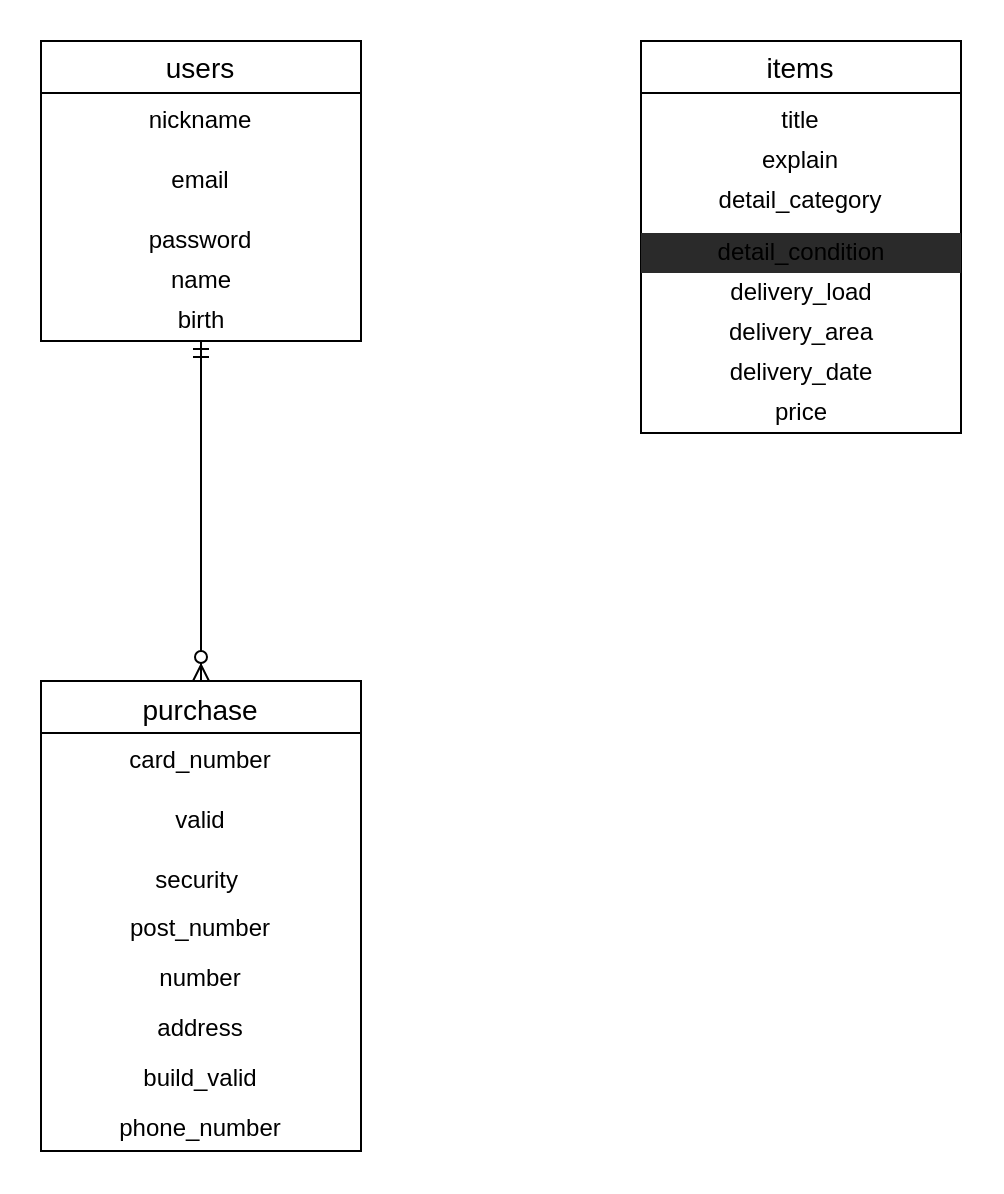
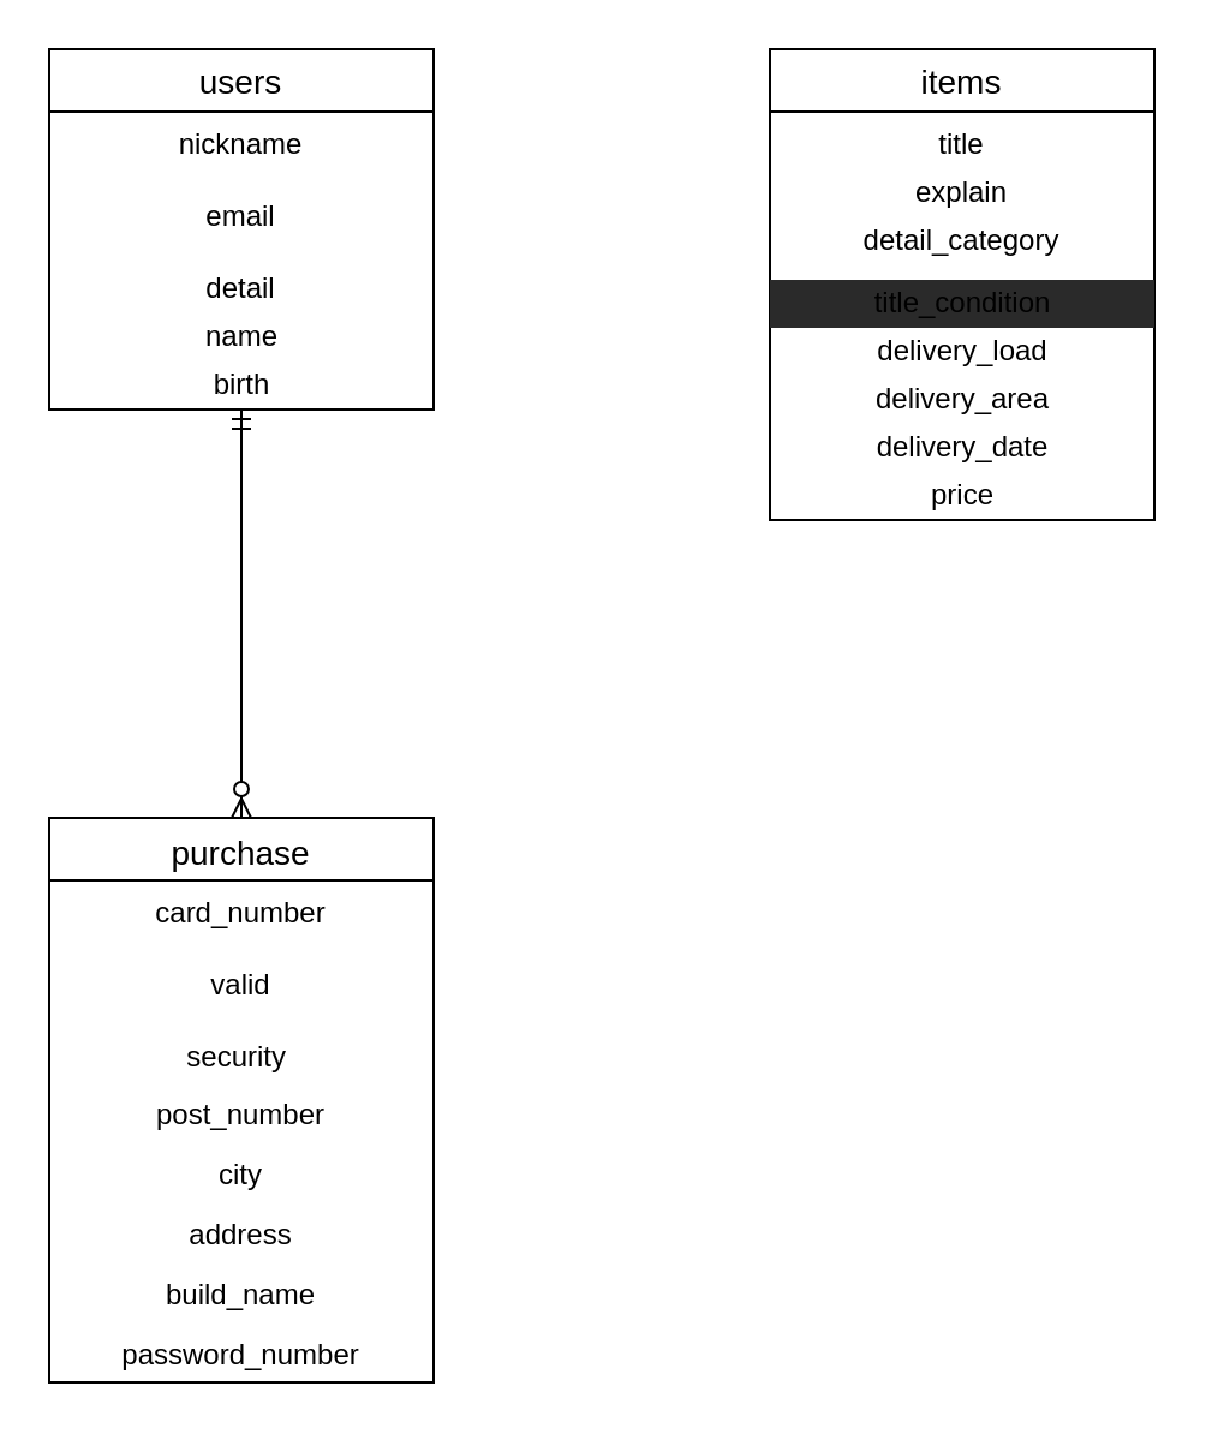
  <mxCell id="0" />
  <mxCell id="1" parent="0" />
  <mxCell id="2" value="users" style="swimlane;fontStyle=0;childLayout=stackLayout;horizontal=1;startSize=26;horizontalStack=0;resizeParent=1;resizeParentMax=0;resizeLast=0;collapsible=1;marginBottom=0;align=center;fontSize=14;" parent="1" vertex="1"><mxGeometry x="20" y="20" width="160" height="150" as="geometry" /></mxCell>
  <mxCell id="3" value="nickname" style="text;strokeColor=none;fillColor=none;spacingLeft=4;spacingRight=4;overflow=hidden;rotatable=0;points=[[0,0.5],[1,0.5]];portConstraint=eastwest;fontSize=12;align=center;" parent="2" vertex="1"><mxGeometry y="26" width="160" height="30" as="geometry" /></mxCell>
  <mxCell id="4" value="email" style="text;strokeColor=none;fillColor=none;spacingLeft=4;spacingRight=4;overflow=hidden;rotatable=0;points=[[0,0.5],[1,0.5]];portConstraint=eastwest;fontSize=12;align=center;" parent="2" vertex="1"><mxGeometry y="56" width="160" height="30" as="geometry" /></mxCell>
- <mxCell id="5" value="password" style="text;strokeColor=none;fillColor=none;spacingLeft=4;spacingRight=4;overflow=hidden;rotatable=0;points=[[0,0.5],[1,0.5]];portConstraint=eastwest;fontSize=12;align=center;" parent="2" vertex="1"><mxGeometry y="86" width="160" height="24" as="geometry" /></mxCell>
+ <mxCell id="5" value="detail" style="text;strokeColor=none;fillColor=none;spacingLeft=4;spacingRight=4;overflow=hidden;rotatable=0;points=[[0,0.5],[1,0.5]];portConstraint=eastwest;fontSize=12;align=center;" parent="2" vertex="1"><mxGeometry y="86" width="160" height="24" as="geometry" /></mxCell>
  <mxCell id="6" value="name" style="text;html=1;resizable=0;autosize=1;align=center;verticalAlign=middle;points=[];fillColor=none;strokeColor=none;rounded=0;" parent="2" vertex="1"><mxGeometry y="110" width="160" height="20" as="geometry" /></mxCell>
  <mxCell id="7" value="birth" style="text;html=1;resizable=0;autosize=1;align=center;verticalAlign=middle;points=[];fillColor=none;strokeColor=none;rounded=0;" parent="2" vertex="1"><mxGeometry y="130" width="160" height="20" as="geometry" /></mxCell>
  <mxCell id="8" value="items" style="swimlane;fontStyle=0;childLayout=stackLayout;horizontal=1;startSize=26;horizontalStack=0;resizeParent=1;resizeParentMax=0;resizeLast=0;collapsible=1;marginBottom=0;align=center;fontSize=14;" parent="1" vertex="1"><mxGeometry x="320" y="20" width="160" height="196" as="geometry" /></mxCell>
  <mxCell id="9" value="title" style="text;strokeColor=none;fillColor=none;spacingLeft=4;spacingRight=4;overflow=hidden;rotatable=0;points=[[0,0.5],[1,0.5]];portConstraint=eastwest;fontSize=12;align=center;" parent="8" vertex="1"><mxGeometry y="26" width="160" height="20" as="geometry" /></mxCell>
  <mxCell id="10" value="explain" style="text;strokeColor=none;fillColor=none;spacingLeft=4;spacingRight=4;overflow=hidden;rotatable=0;points=[[0,0.5],[1,0.5]];portConstraint=eastwest;fontSize=12;align=center;" parent="8" vertex="1"><mxGeometry y="46" width="160" height="20" as="geometry" /></mxCell>
  <mxCell id="11" value="detail_category" style="text;strokeColor=none;fillColor=none;spacingLeft=4;spacingRight=4;overflow=hidden;rotatable=0;points=[[0,0.5],[1,0.5]];portConstraint=eastwest;fontSize=12;align=center;" parent="8" vertex="1"><mxGeometry y="66" width="160" height="30" as="geometry" /></mxCell>
- <mxCell id="12" value="detail_condition" style="text;html=1;resizable=0;autosize=1;align=center;verticalAlign=middle;points=[];strokeColor=none;rounded=0;fillColor=#2a2a2a;" parent="8" vertex="1"><mxGeometry y="96" width="160" height="20" as="geometry" /></mxCell>
+ <mxCell id="12" value="title_condition" style="text;html=1;resizable=0;autosize=1;align=center;verticalAlign=middle;points=[];strokeColor=none;rounded=0;fillColor=#2a2a2a;" parent="8" vertex="1"><mxGeometry y="96" width="160" height="20" as="geometry" /></mxCell>
  <mxCell id="13" value="delivery_load" style="text;html=1;resizable=0;autosize=1;align=center;verticalAlign=middle;points=[];fillColor=none;strokeColor=none;rounded=0;" parent="8" vertex="1"><mxGeometry y="116" width="160" height="20" as="geometry" /></mxCell>
  <mxCell id="14" value="delivery_area" style="text;html=1;resizable=0;autosize=1;align=center;verticalAlign=middle;points=[];fillColor=none;strokeColor=none;rounded=0;" parent="8" vertex="1"><mxGeometry y="136" width="160" height="20" as="geometry" /></mxCell>
  <mxCell id="15" value="delivery_date" style="text;html=1;resizable=0;autosize=1;align=center;verticalAlign=middle;points=[];fillColor=none;strokeColor=none;rounded=0;" parent="8" vertex="1"><mxGeometry y="156" width="160" height="20" as="geometry" /></mxCell>
  <mxCell id="16" value="price" style="text;html=1;resizable=0;autosize=1;align=center;verticalAlign=middle;points=[];fillColor=none;strokeColor=none;rounded=0;fontSize=12;" parent="8" vertex="1"><mxGeometry y="176" width="160" height="20" as="geometry" /></mxCell>
  <mxCell id="17" value="purchase" style="swimlane;fontStyle=0;childLayout=stackLayout;horizontal=1;startSize=26;horizontalStack=0;resizeParent=1;resizeParentMax=0;resizeLast=0;collapsible=1;marginBottom=0;align=center;fontSize=14;perimeterSpacing=0;verticalAlign=top;" parent="1" vertex="1"><mxGeometry x="20" y="340" width="160" height="235" as="geometry" /></mxCell>
  <mxCell id="18" value="card_number" style="text;strokeColor=none;fillColor=none;spacingLeft=4;spacingRight=4;overflow=hidden;rotatable=0;points=[[0,0.5],[1,0.5]];portConstraint=eastwest;fontSize=12;verticalAlign=top;align=center;" parent="17" vertex="1"><mxGeometry y="26" width="160" height="30" as="geometry" /></mxCell>
  <mxCell id="19" value="valid" style="text;strokeColor=none;fillColor=none;spacingLeft=4;spacingRight=4;overflow=hidden;rotatable=0;points=[[0,0.5],[1,0.5]];portConstraint=eastwest;fontSize=12;align=center;" parent="17" vertex="1"><mxGeometry y="56" width="160" height="30" as="geometry" /></mxCell>
  <mxCell id="20" value="security " style="text;strokeColor=none;fillColor=none;spacingLeft=4;spacingRight=4;overflow=hidden;rotatable=0;points=[[0,0.5],[1,0.5]];portConstraint=eastwest;fontSize=12;verticalAlign=top;align=center;" parent="17" vertex="1"><mxGeometry y="86" width="160" height="24" as="geometry" /></mxCell>
  <mxCell id="21" value="post_number" style="text;strokeColor=none;fillColor=none;spacingLeft=4;spacingRight=4;overflow=hidden;rotatable=0;points=[[0,0.5],[1,0.5]];portConstraint=eastwest;fontSize=12;verticalAlign=top;align=center;" parent="17" vertex="1"><mxGeometry y="110" width="160" height="25" as="geometry" /></mxCell>
- <mxCell id="22" value="number" style="text;strokeColor=none;fillColor=none;spacingLeft=4;spacingRight=4;overflow=hidden;rotatable=0;points=[[0,0.5],[1,0.5]];portConstraint=eastwest;fontSize=12;verticalAlign=top;align=center;" parent="17" vertex="1"><mxGeometry y="135" width="160" height="25" as="geometry" /></mxCell>
+ <mxCell id="22" value="city" style="text;strokeColor=none;fillColor=none;spacingLeft=4;spacingRight=4;overflow=hidden;rotatable=0;points=[[0,0.5],[1,0.5]];portConstraint=eastwest;fontSize=12;verticalAlign=top;align=center;" parent="17" vertex="1"><mxGeometry y="135" width="160" height="25" as="geometry" /></mxCell>
  <mxCell id="23" value="address" style="text;strokeColor=none;fillColor=none;spacingLeft=4;spacingRight=4;overflow=hidden;rotatable=0;points=[[0,0.5],[1,0.5]];portConstraint=eastwest;fontSize=12;verticalAlign=top;align=center;" parent="17" vertex="1"><mxGeometry y="160" width="160" height="25" as="geometry" /></mxCell>
- <mxCell id="24" value="build_valid" style="text;strokeColor=none;fillColor=none;spacingLeft=4;spacingRight=4;overflow=hidden;rotatable=0;points=[[0,0.5],[1,0.5]];portConstraint=eastwest;fontSize=12;verticalAlign=top;align=center;" parent="17" vertex="1"><mxGeometry y="185" width="160" height="25" as="geometry" /></mxCell>
- <mxCell id="25" value="phone_number" style="text;strokeColor=none;fillColor=none;spacingLeft=4;spacingRight=4;overflow=hidden;rotatable=0;points=[[0,0.5],[1,0.5]];portConstraint=eastwest;fontSize=12;verticalAlign=top;align=center;" parent="17" vertex="1"><mxGeometry y="210" width="160" height="25" as="geometry" /></mxCell>
+ <mxCell id="24" value="build_name" style="text;strokeColor=none;fillColor=none;spacingLeft=4;spacingRight=4;overflow=hidden;rotatable=0;points=[[0,0.5],[1,0.5]];portConstraint=eastwest;fontSize=12;verticalAlign=top;align=center;" parent="17" vertex="1"><mxGeometry y="185" width="160" height="25" as="geometry" /></mxCell>
+ <mxCell id="25" value="password_number" style="text;strokeColor=none;fillColor=none;spacingLeft=4;spacingRight=4;overflow=hidden;rotatable=0;points=[[0,0.5],[1,0.5]];portConstraint=eastwest;fontSize=12;verticalAlign=top;align=center;" parent="17" vertex="1"><mxGeometry y="210" width="160" height="25" as="geometry" /></mxCell>
  <mxCell id="26" value="" style="line;strokeWidth=1;rotatable=0;dashed=0;labelPosition=right;align=left;verticalAlign=middle;spacingTop=0;spacingLeft=6;points=[];portConstraint=eastwest;fillColor=#2a2a2a;strokeColor=none;labelBackgroundColor=none;" parent="1" vertex="1"><mxGeometry x="260" y="320" width="60" height="10" as="geometry" /></mxCell>
  <mxCell id="27" value="" style="fontSize=12;html=1;endArrow=ERzeroToMany;startArrow=ERmandOne;entryX=0.5;entryY=0;entryDx=0;entryDy=0;" parent="1" target="17" edge="1"><mxGeometry width="100" height="100" relative="1" as="geometry"><mxPoint x="100" y="170" as="sourcePoint" /><mxPoint x="320" y="280" as="targetPoint" /></mxGeometry></mxCell>
